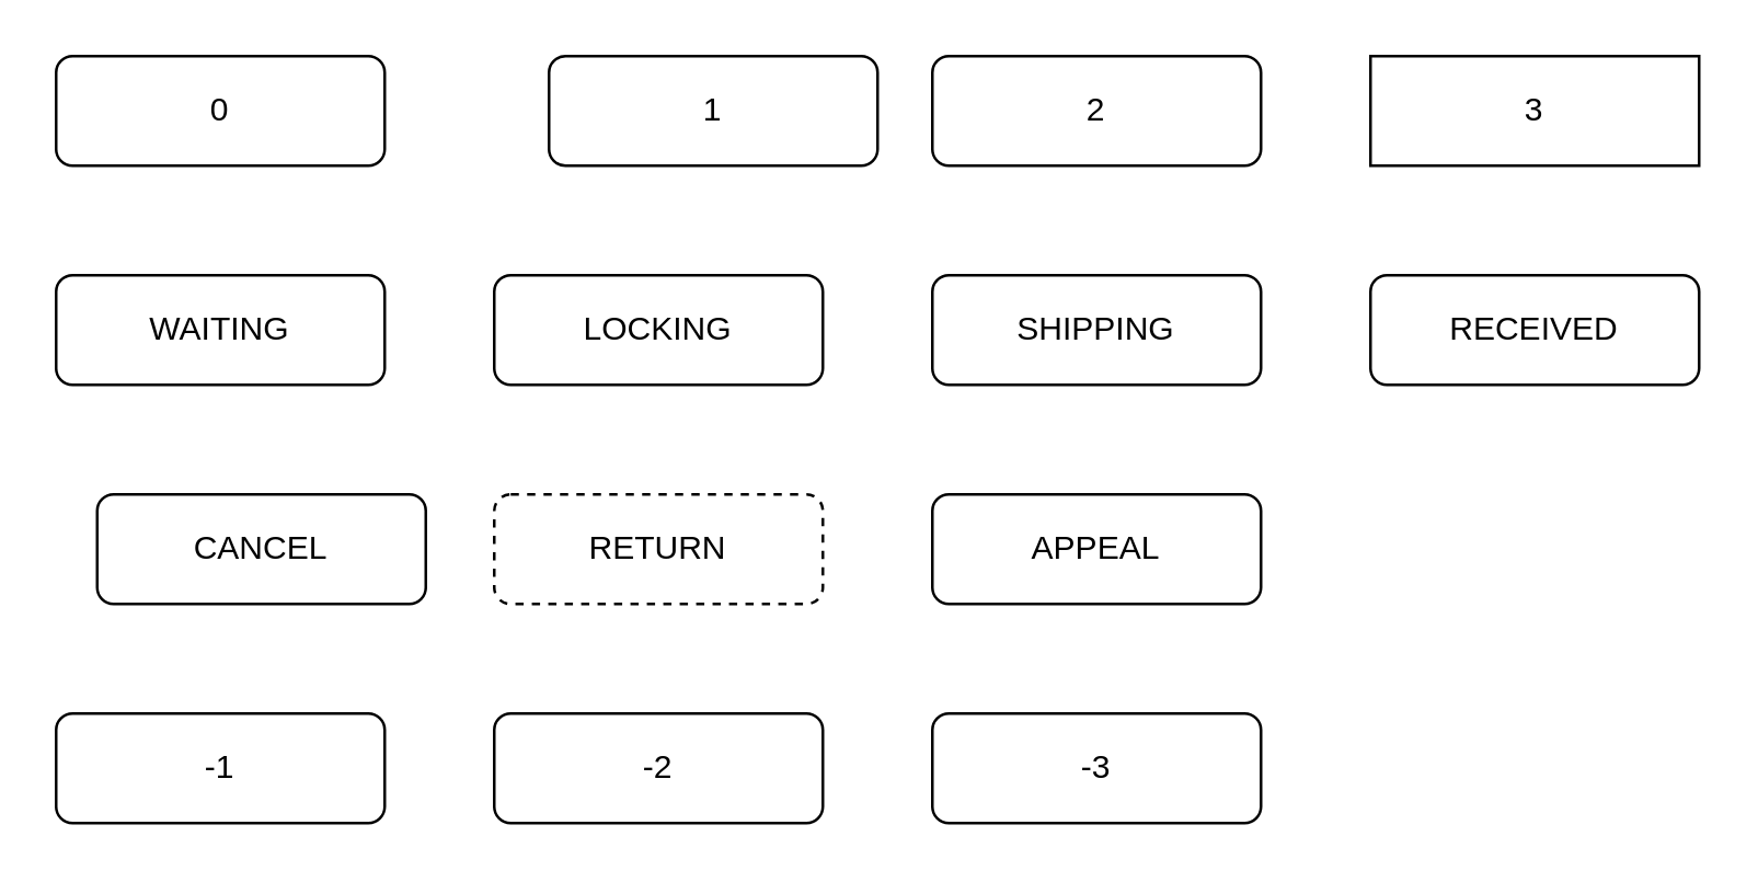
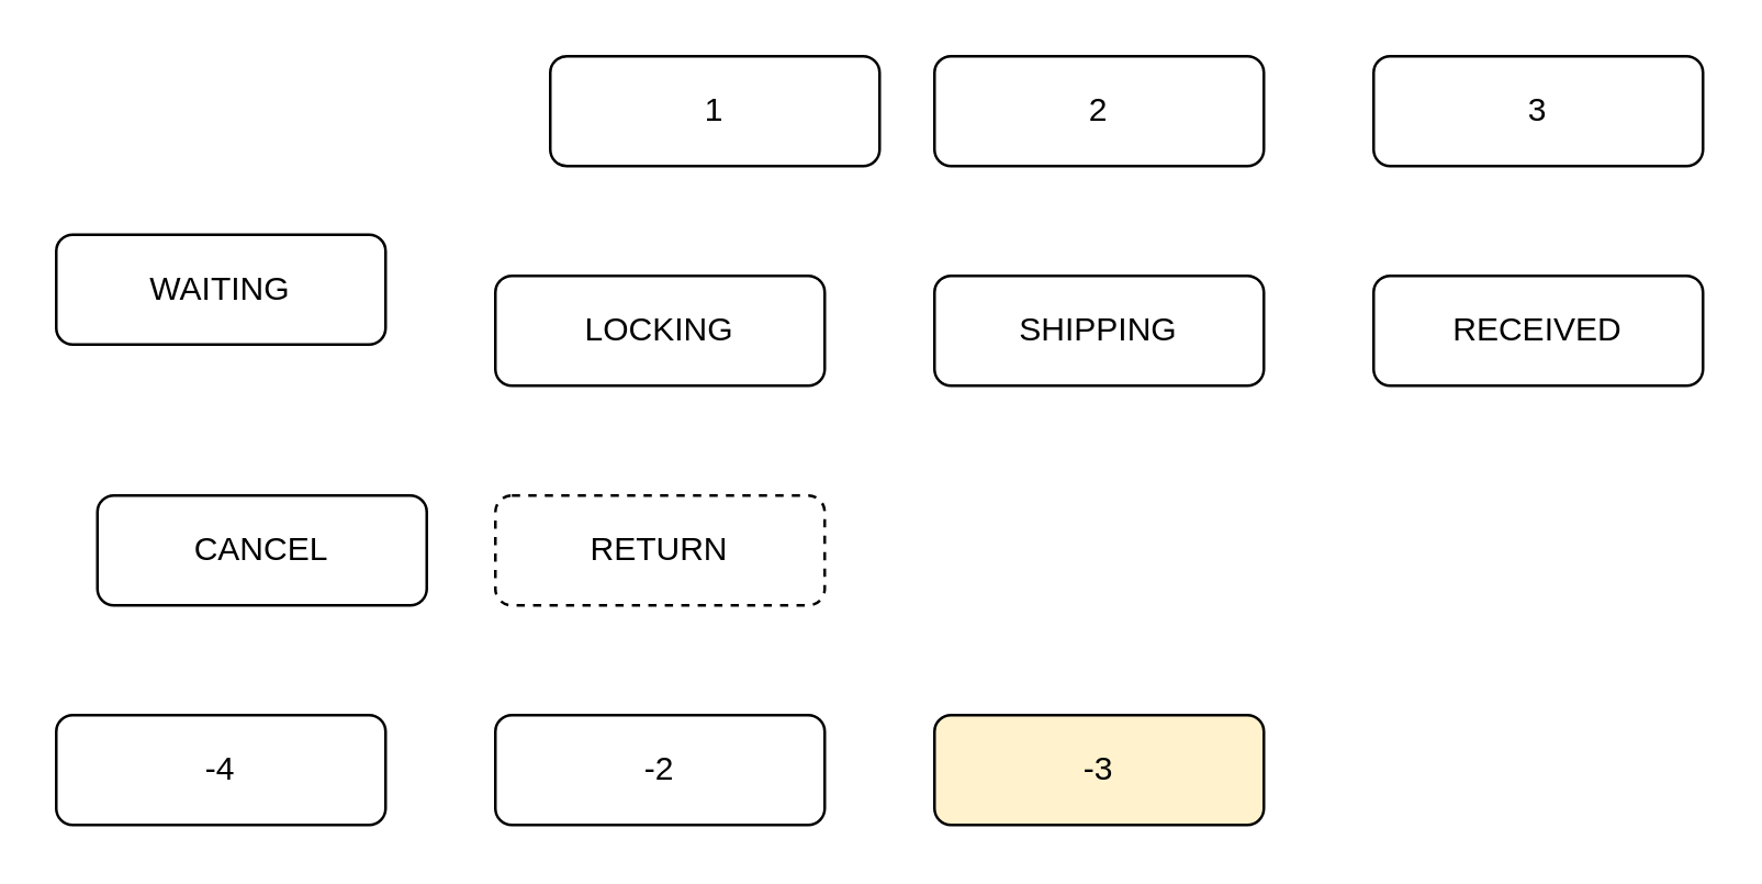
  <mxCell id="0" />
  <mxCell id="1" parent="0" />
- <mxCell id="2" value="WAITING" style="rounded=1;whiteSpace=wrap;html=1;" vertex="1" parent="1"><mxGeometry x="20" y="100" width="120" height="40" as="geometry" /></mxCell>
+ <mxCell id="2" value="WAITING" style="rounded=1;whiteSpace=wrap;html=1;" vertex="1" parent="1"><mxGeometry x="20" y="85" width="120" height="40" as="geometry" /></mxCell>
  <mxCell id="3" value="LOCKING" style="rounded=1;whiteSpace=wrap;html=1;" vertex="1" parent="1"><mxGeometry x="180" y="100" width="120" height="40" as="geometry" /></mxCell>
  <mxCell id="4" value="SHIPPING" style="rounded=1;whiteSpace=wrap;html=1;" vertex="1" parent="1"><mxGeometry x="340" y="100" width="120" height="40" as="geometry" /></mxCell>
  <mxCell id="5" value="RECEIVED" style="rounded=1;whiteSpace=wrap;html=1;" vertex="1" parent="1"><mxGeometry x="500" y="100" width="120" height="40" as="geometry" /></mxCell>
  <mxCell id="6" value="CANCEL" style="rounded=1;whiteSpace=wrap;html=1;" vertex="1" parent="1"><mxGeometry x="35" y="180" width="120" height="40" as="geometry" /></mxCell>
  <mxCell id="7" value="RETURN" style="rounded=1;whiteSpace=wrap;html=1;dashed=1;" vertex="1" parent="1"><mxGeometry x="180" y="180" width="120" height="40" as="geometry" /></mxCell>
- <mxCell id="8" value="APPEAL" style="rounded=1;whiteSpace=wrap;html=1;" vertex="1" parent="1"><mxGeometry x="340" y="180" width="120" height="40" as="geometry" /></mxCell>
- <mxCell id="9" value="0" style="rounded=1;whiteSpace=wrap;html=1;" vertex="1" parent="1"><mxGeometry x="20" y="20" width="120" height="40" as="geometry" /></mxCell>
  <mxCell id="10" value="1" style="rounded=1;whiteSpace=wrap;html=1;" vertex="1" parent="1"><mxGeometry x="200" y="20" width="120" height="40" as="geometry" /></mxCell>
  <mxCell id="11" value="2" style="rounded=1;whiteSpace=wrap;html=1;" vertex="1" parent="1"><mxGeometry x="340" y="20" width="120" height="40" as="geometry" /></mxCell>
- <mxCell id="12" value="3" style="whiteSpace=wrap;html=1;rounded=0;" vertex="1" parent="1"><mxGeometry x="500" y="20" width="120" height="40" as="geometry" /></mxCell>
- <mxCell id="13" value="-1" style="rounded=1;whiteSpace=wrap;html=1;" vertex="1" parent="1"><mxGeometry x="20" y="260" width="120" height="40" as="geometry" /></mxCell>
+ <mxCell id="12" value="3" style="rounded=1;whiteSpace=wrap;html=1;" vertex="1" parent="1"><mxGeometry x="500" y="20" width="120" height="40" as="geometry" /></mxCell>
+ <mxCell id="13" value="-4" style="rounded=1;whiteSpace=wrap;html=1;" vertex="1" parent="1"><mxGeometry x="20" y="260" width="120" height="40" as="geometry" /></mxCell>
  <mxCell id="14" value="-2" style="rounded=1;whiteSpace=wrap;html=1;" vertex="1" parent="1"><mxGeometry x="180" y="260" width="120" height="40" as="geometry" /></mxCell>
- <mxCell id="15" value="-3" style="rounded=1;whiteSpace=wrap;html=1;" vertex="1" parent="1"><mxGeometry x="340" y="260" width="120" height="40" as="geometry" /></mxCell>
+ <mxCell id="15" value="-3" style="rounded=1;whiteSpace=wrap;html=1;fillColor=#fff2cc;" vertex="1" parent="1"><mxGeometry x="340" y="260" width="120" height="40" as="geometry" /></mxCell>
